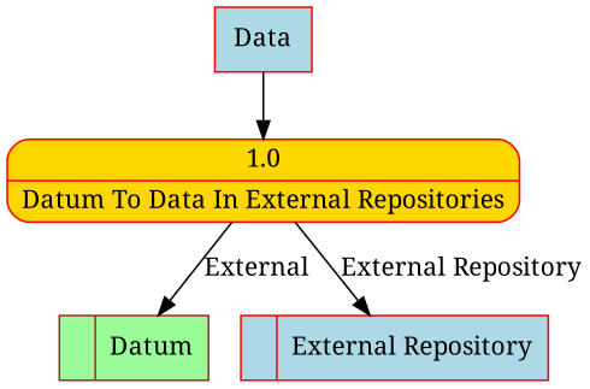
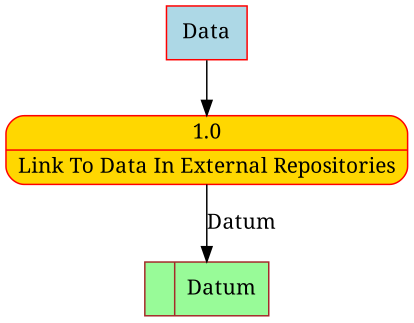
  digraph {
    fontname="Noto Serif"
    node [color=red fillcolor=lightblue fontname="Noto Serif" shape=record style=filled]
    edge [fontname="Noto Serif"]
    n1 [color=brown fillcolor=palegreen label="<f0>  |<f1> Datum "]
-   n2 [label="<f0>  |<f1> External Repository "]
    n3 [label=Data shape=box]
-   n4 [fillcolor=gold label="{<f0> 1.0|<f1> Datum To Data In External Repositories }" shape=Mrecord]
+   n4 [fillcolor=gold label="{<f0> 1.0|<f1> Link To Data In External Repositories }" shape=Mrecord]
    n3 -> n4
-   n4 -> n1 [label=External]
-   n4 -> n2 [label="External Repository"]
+   n4 -> n1 [label=Datum]
  }
